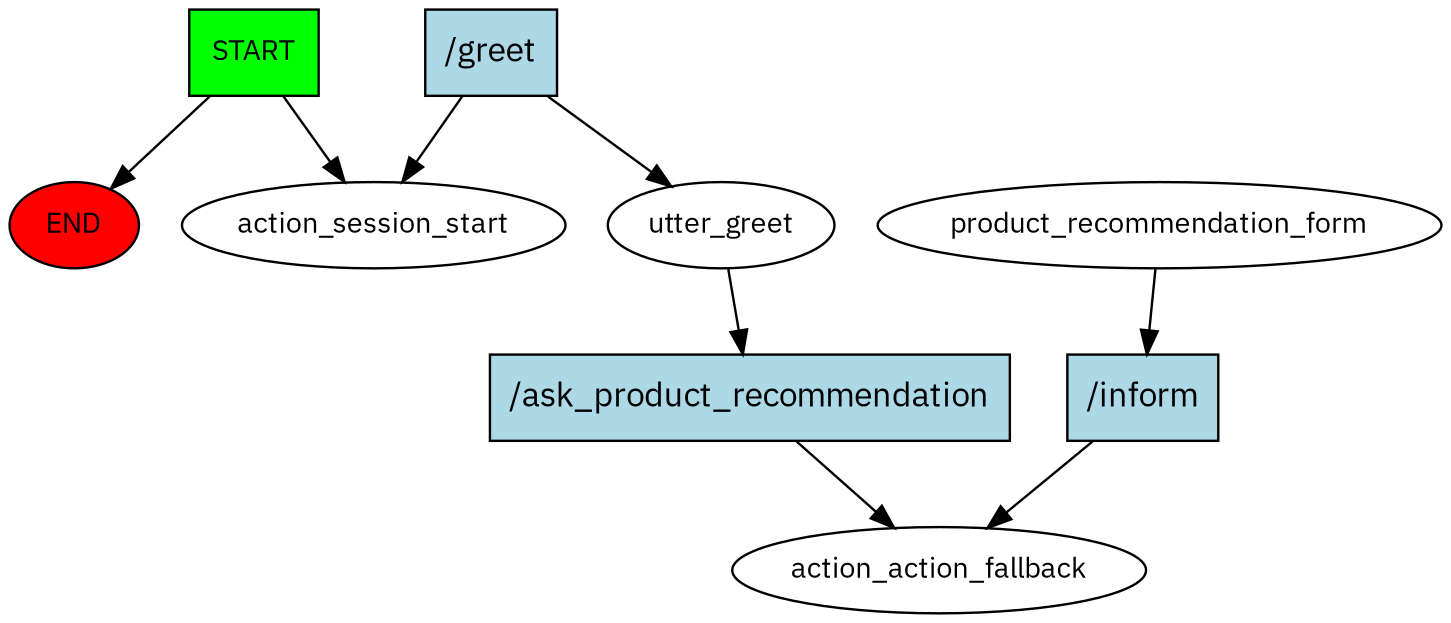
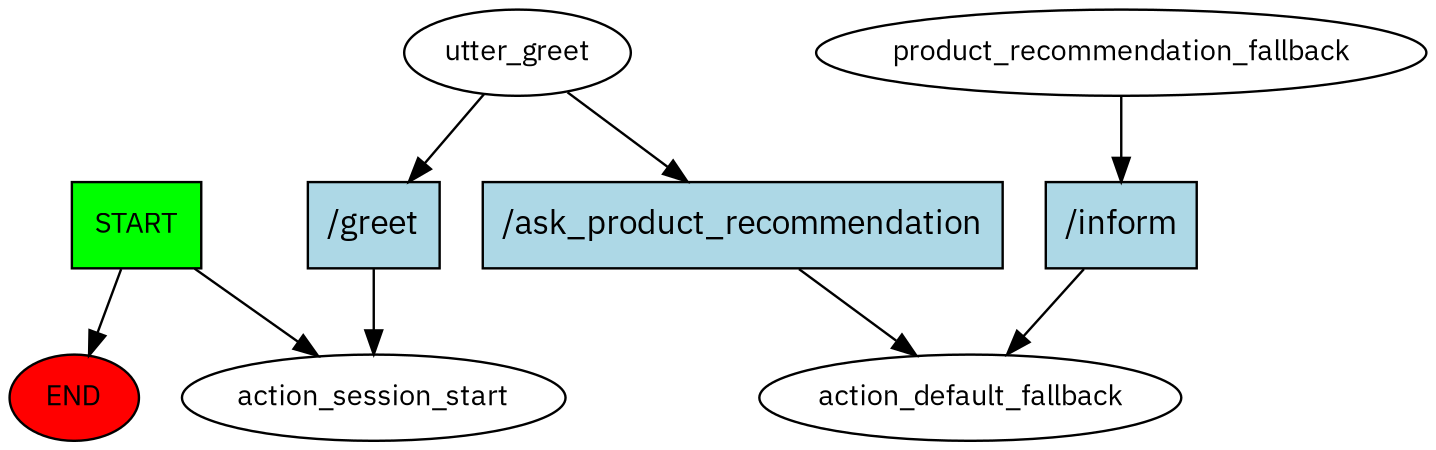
  digraph {
    fontname="IBM Plex Sans"
    node [fontname="IBM Plex Sans" fontsize=12 style=filled]
    edge [fontname="IBM Plex Sans"]
    n1 [fillcolor=green label=START shape=box]
    n2 [fillcolor=red label=END]
    n3 [label=action_session_start style=""]
    n4 [fillcolor=lightblue label="/greet" shape=rect fontsize=""]
    n5 [label=utter_greet style=""]
    n6 [fillcolor=lightblue label="/ask_product_recommendation" shape=rect fontsize=""]
-   n7 [label=action_action_fallback style=""]
-   n8 [label=product_recommendation_form style=""]
+   n7 [label=action_default_fallback style=""]
+   n8 [label=product_recommendation_fallback style=""]
    n9 [fillcolor=lightblue label="/inform" shape=rect fontsize=""]
    n1 -> n2
    n1 -> n3
    n4 -> n3
-   n4 -> n5
+   n5 -> n4
    n5 -> n6
    n6 -> n7
    n8 -> n9
    n9 -> n7
  }
